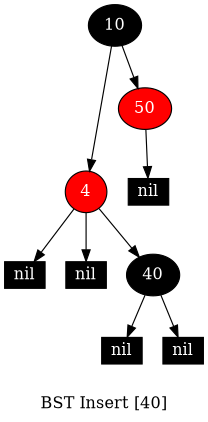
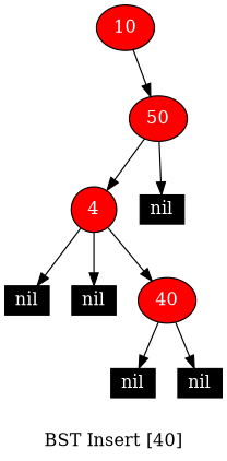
  digraph {
    label="BST Insert [40]"
    node [fillcolor=black fontcolor=white style=filled shape=box]
-   10 [width=0.5 shape=""]
+   10 [fillcolor=red width=0.5 shape=""]
    4 [fillcolor=red width=0.5 shape=""]
    50 [fillcolor=red width=0.5 shape=""]
    n4 [height=0.2 label=nil width=0.3]
    n5 [height=0.2 label=nil width=0.3]
-   40 [width=0.5 shape=""]
+   40 [fillcolor=red width=0.5 shape=""]
    n7 [height=0.2 label=nil width=0.3]
    n8 [height=0.2 label=nil width=0.3]
    n9 [height=0.2 label=nil width=0.3]
-   10 -> 4
+   50 -> 4
    10 -> 50
    4 -> n4
    4 -> n5
    4 -> 40
    50 -> n7
    40 -> n8
    40 -> n9
  }
